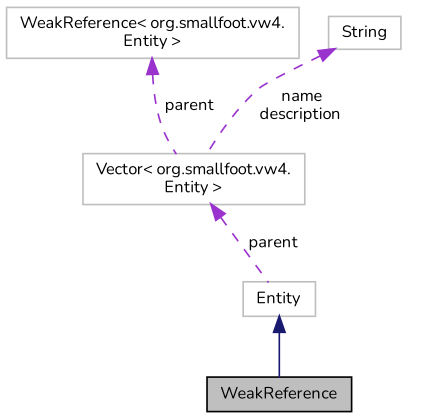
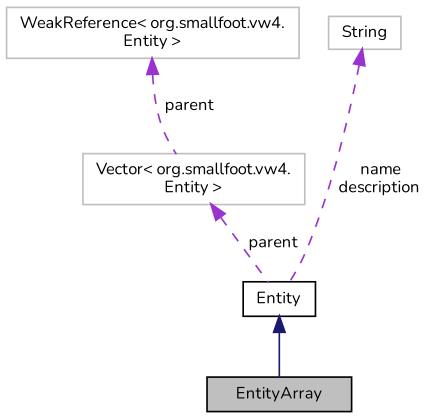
  digraph {
    fontname=Nunito
    rankdir=TB
    node [color=grey75 fillcolor=white fontname=Nunito fontsize=10 shape=record style=filled]
    edge [color=darkorchid3 dir=back fontname=Nunito fontsize=10 labelfontname=Helvetica labelfontsize=10 style=dashed]
-   n1 [color=black fillcolor=grey75 fontcolor=black height=0.2 label=WeakReference width=0.4]
-   n2 [height=0.2 label=Entity width=0.4]
+   n1 [color=black fillcolor=grey75 fontcolor=black height=0.2 label=EntityArray width=0.4]
+   n2 [color=black height=0.2 label=Entity width=0.4]
    n3 [height=0.2 label="WeakReference\< org.smallfoot.vw4.\lEntity \>" width=0.4]
    n4 [height=0.2 label="Vector\< org.smallfoot.vw4.\lEntity \>" width=0.4]
    n5 [height=0.2 label=String width=0.4]
    n2 -> n1 [color=midnightblue style=solid]
    n3 -> n4 [label=" parent"]
    n4 -> n2 [label=" parent"]
-   n5 -> n4 [label=" name\ndescription"]
+   n5 -> n2 [label=" name\ndescription"]
  }
